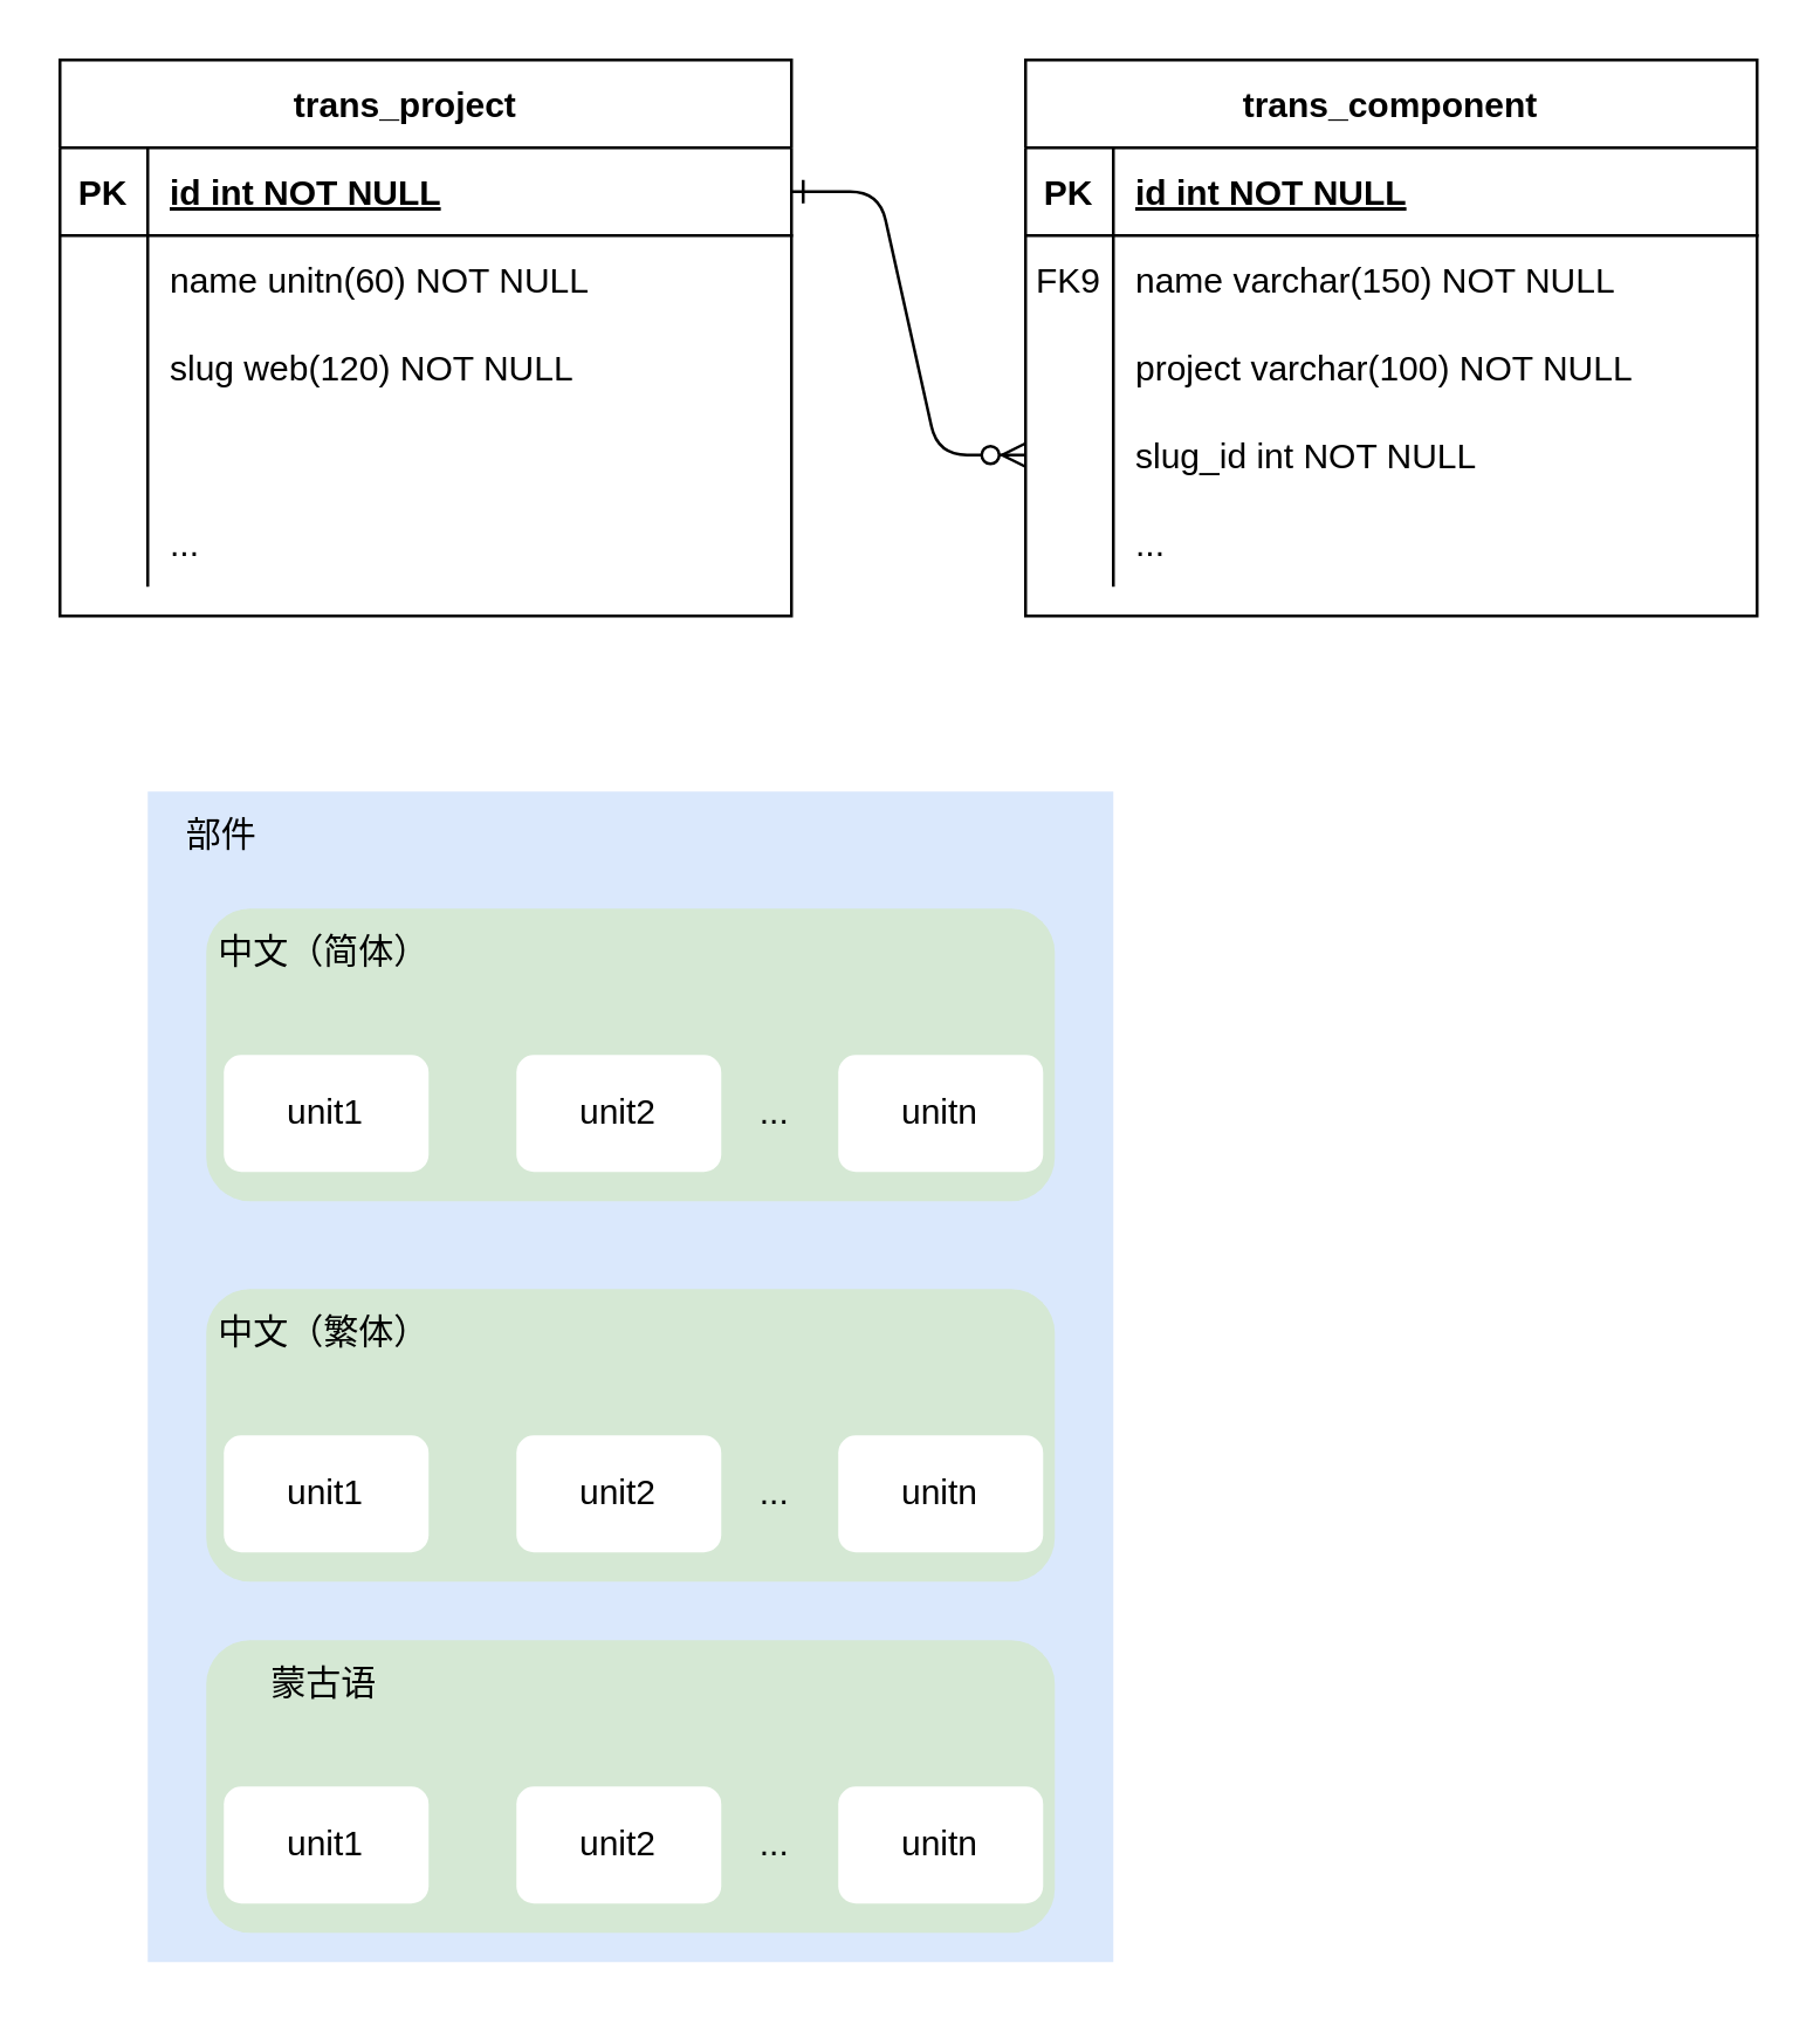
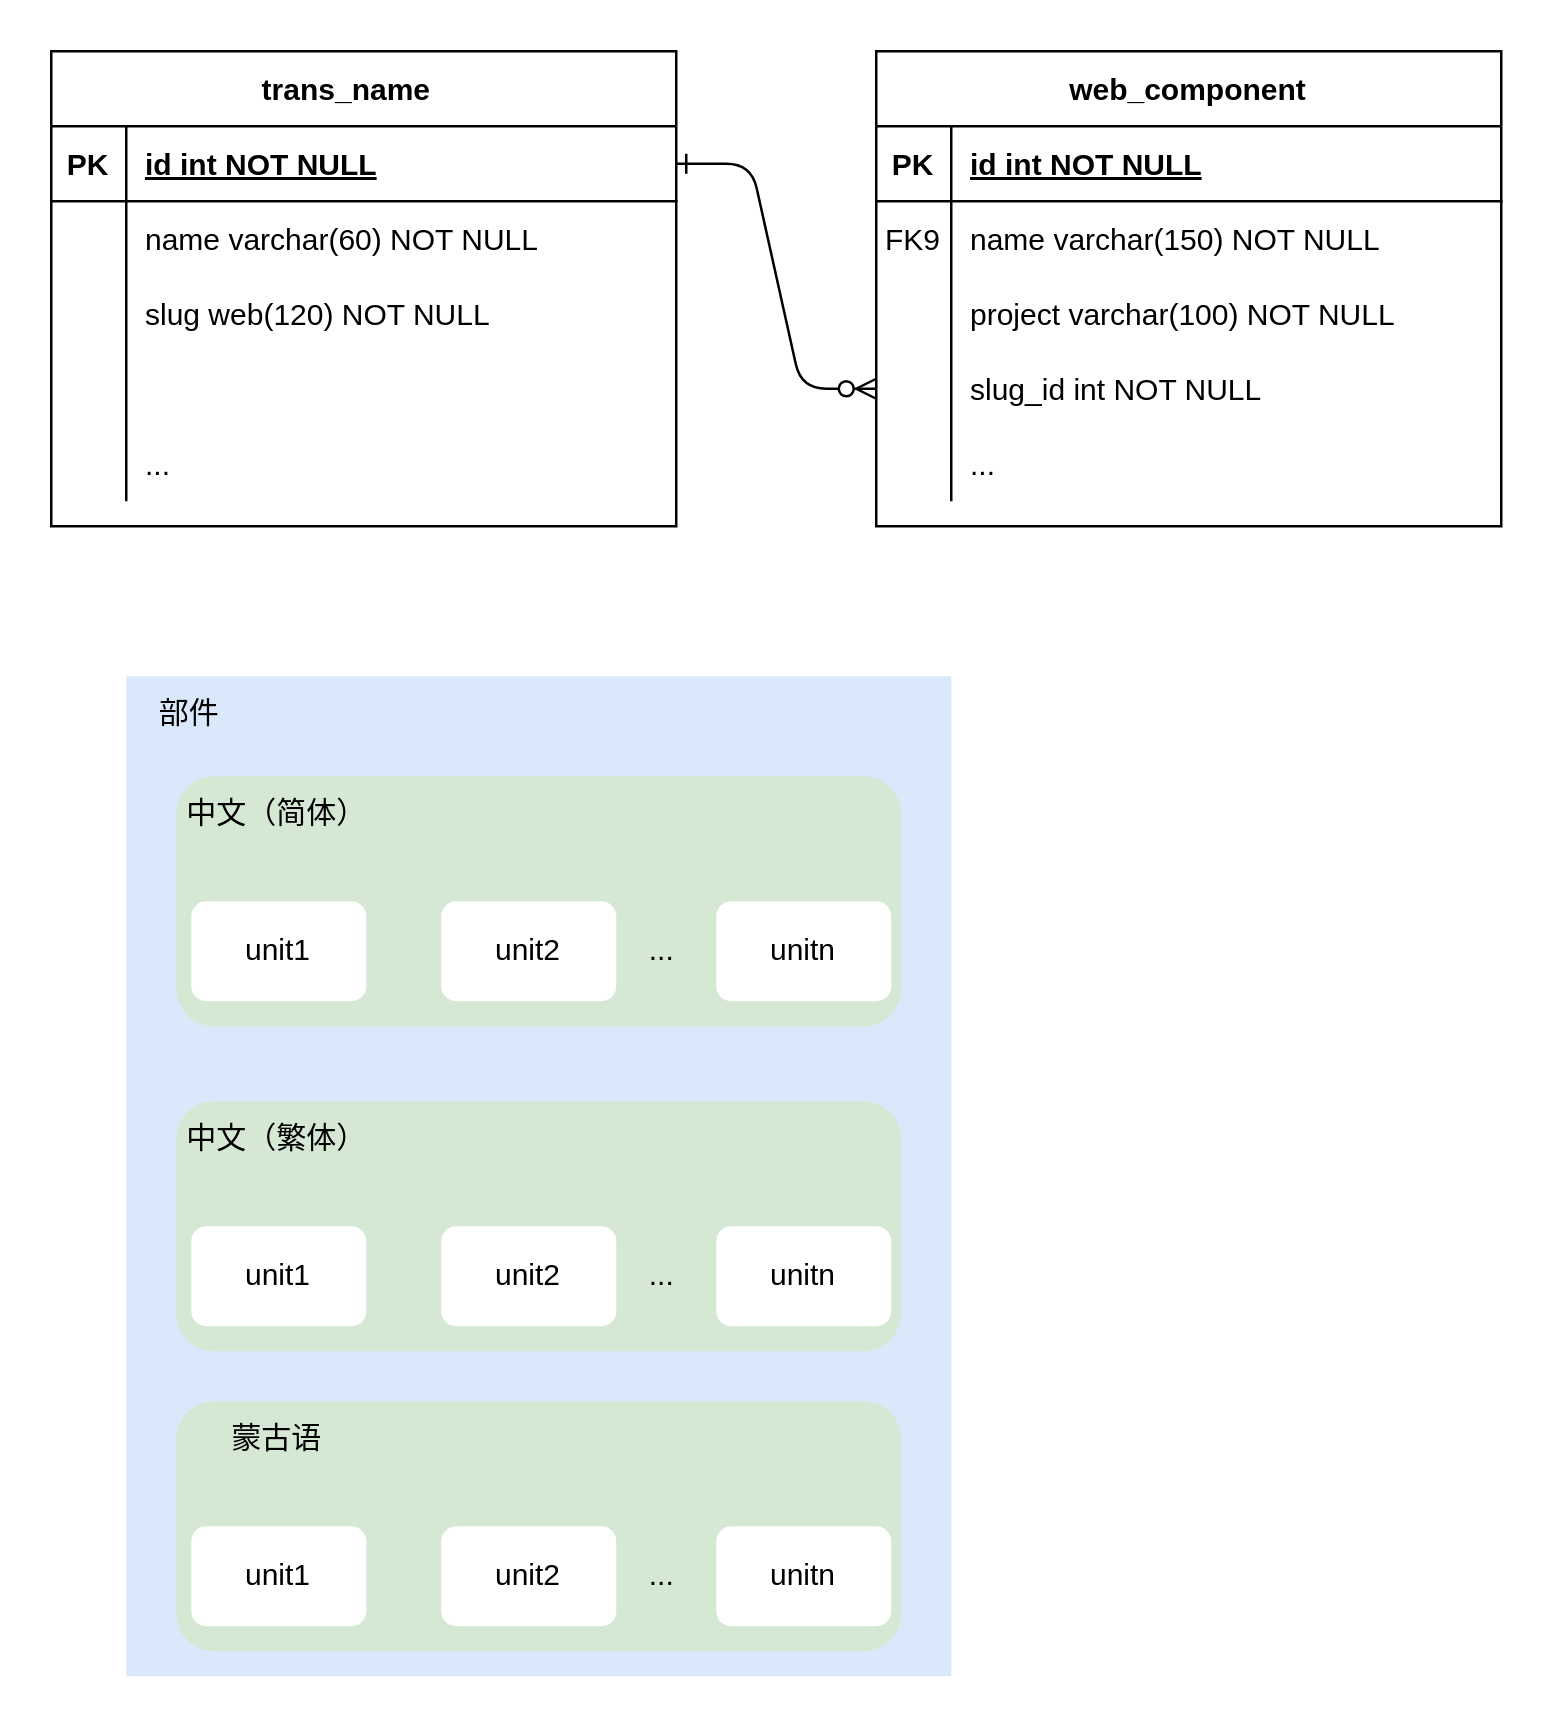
  <mxCell id="0" />
  <mxCell id="1" parent="0" />
  <mxCell id="2" value="" style="edgeStyle=entityRelationEdgeStyle;endArrow=ERzeroToMany;startArrow=ERone;endFill=1;startFill=0;entryX=0;entryY=0.5;entryDx=0;entryDy=0;" parent="1" source="20" target="13" edge="1"><mxGeometry width="100" height="100" relative="1" as="geometry"><mxPoint x="240" y="620" as="sourcePoint" /><mxPoint x="340" y="520" as="targetPoint" /></mxGeometry></mxCell>
- <mxCell id="3" value="trans_component" style="shape=table;startSize=30;container=1;collapsible=1;childLayout=tableLayout;fixedRows=1;rowLines=0;fontStyle=1;align=center;resizeLast=1;" parent="1" vertex="1"><mxGeometry x="350" y="20" width="250" height="190" as="geometry"><mxRectangle x="450" y="120" width="140" height="30" as="alternateBounds" /></mxGeometry></mxCell>
+ <mxCell id="3" value="web_component" style="shape=table;startSize=30;container=1;collapsible=1;childLayout=tableLayout;fixedRows=1;rowLines=0;fontStyle=1;align=center;resizeLast=1;" parent="1" vertex="1"><mxGeometry x="350" y="20" width="250" height="190" as="geometry"><mxRectangle x="450" y="120" width="140" height="30" as="alternateBounds" /></mxGeometry></mxCell>
  <mxCell id="4" value="" style="shape=partialRectangle;collapsible=0;dropTarget=0;pointerEvents=0;fillColor=none;points=[[0,0.5],[1,0.5]];portConstraint=eastwest;top=0;left=0;right=0;bottom=1;" parent="3" vertex="1"><mxGeometry y="30" width="250" height="30" as="geometry" /></mxCell>
  <mxCell id="5" value="PK" style="shape=partialRectangle;overflow=hidden;connectable=0;fillColor=none;top=0;left=0;bottom=0;right=0;fontStyle=1;" parent="4" vertex="1"><mxGeometry width="30" height="30" as="geometry"><mxRectangle width="30" height="30" as="alternateBounds" /></mxGeometry></mxCell>
  <mxCell id="6" value="id int NOT NULL " style="shape=partialRectangle;overflow=hidden;connectable=0;fillColor=none;top=0;left=0;bottom=0;right=0;align=left;spacingLeft=6;fontStyle=5;" parent="4" vertex="1"><mxGeometry x="30" width="220" height="30" as="geometry"><mxRectangle width="220" height="30" as="alternateBounds" /></mxGeometry></mxCell>
  <mxCell id="7" value="" style="shape=partialRectangle;collapsible=0;dropTarget=0;pointerEvents=0;fillColor=none;points=[[0,0.5],[1,0.5]];portConstraint=eastwest;top=0;left=0;right=0;bottom=0;" parent="3" vertex="1"><mxGeometry y="60" width="250" height="30" as="geometry" /></mxCell>
  <mxCell id="8" value="FK9" style="shape=partialRectangle;overflow=hidden;connectable=0;fillColor=none;top=0;left=0;bottom=0;right=0;" parent="7" vertex="1"><mxGeometry width="30" height="30" as="geometry"><mxRectangle width="30" height="30" as="alternateBounds" /></mxGeometry></mxCell>
  <mxCell id="9" value="name varchar(150) NOT NULL" style="shape=partialRectangle;overflow=hidden;connectable=0;fillColor=none;top=0;left=0;bottom=0;right=0;align=left;spacingLeft=6;" parent="7" vertex="1"><mxGeometry x="30" width="220" height="30" as="geometry"><mxRectangle width="220" height="30" as="alternateBounds" /></mxGeometry></mxCell>
  <mxCell id="10" value="" style="shape=partialRectangle;collapsible=0;dropTarget=0;pointerEvents=0;fillColor=none;points=[[0,0.5],[1,0.5]];portConstraint=eastwest;top=0;left=0;right=0;bottom=0;" parent="3" vertex="1"><mxGeometry y="90" width="250" height="30" as="geometry" /></mxCell>
  <mxCell id="11" value="" style="shape=partialRectangle;overflow=hidden;connectable=0;fillColor=none;top=0;left=0;bottom=0;right=0;" parent="10" vertex="1"><mxGeometry width="30" height="30" as="geometry"><mxRectangle width="30" height="30" as="alternateBounds" /></mxGeometry></mxCell>
  <mxCell id="12" value="project varchar(100) NOT NULL" style="shape=partialRectangle;overflow=hidden;connectable=0;fillColor=none;top=0;left=0;bottom=0;right=0;align=left;spacingLeft=6;" parent="10" vertex="1"><mxGeometry x="30" width="220" height="30" as="geometry"><mxRectangle width="220" height="30" as="alternateBounds" /></mxGeometry></mxCell>
  <mxCell id="13" value="" style="shape=partialRectangle;collapsible=0;dropTarget=0;pointerEvents=0;fillColor=none;points=[[0,0.5],[1,0.5]];portConstraint=eastwest;top=0;left=0;right=0;bottom=0;" vertex="1" parent="3"><mxGeometry y="120" width="250" height="30" as="geometry" /></mxCell>
  <mxCell id="14" value="" style="shape=partialRectangle;overflow=hidden;connectable=0;fillColor=none;top=0;left=0;bottom=0;right=0;" vertex="1" parent="13"><mxGeometry width="30" height="30" as="geometry"><mxRectangle width="30" height="30" as="alternateBounds" /></mxGeometry></mxCell>
  <mxCell id="15" value="slug_id int NOT NULL" style="shape=partialRectangle;overflow=hidden;connectable=0;fillColor=none;top=0;left=0;bottom=0;right=0;align=left;spacingLeft=6;" vertex="1" parent="13"><mxGeometry x="30" width="220" height="30" as="geometry"><mxRectangle width="220" height="30" as="alternateBounds" /></mxGeometry></mxCell>
  <mxCell id="16" value="" style="shape=partialRectangle;collapsible=0;dropTarget=0;pointerEvents=0;fillColor=none;points=[[0,0.5],[1,0.5]];portConstraint=eastwest;top=0;left=0;right=0;bottom=0;" vertex="1" parent="3"><mxGeometry y="150" width="250" height="30" as="geometry" /></mxCell>
  <mxCell id="17" value="" style="shape=partialRectangle;overflow=hidden;connectable=0;fillColor=none;top=0;left=0;bottom=0;right=0;" vertex="1" parent="16"><mxGeometry width="30" height="30" as="geometry"><mxRectangle width="30" height="30" as="alternateBounds" /></mxGeometry></mxCell>
  <mxCell id="18" value="..." style="shape=partialRectangle;overflow=hidden;connectable=0;fillColor=none;top=0;left=0;bottom=0;right=0;align=left;spacingLeft=6;" vertex="1" parent="16"><mxGeometry x="30" width="220" height="30" as="geometry"><mxRectangle width="220" height="30" as="alternateBounds" /></mxGeometry></mxCell>
- <mxCell id="19" value="trans_project    " style="shape=table;startSize=30;container=1;collapsible=1;childLayout=tableLayout;fixedRows=1;rowLines=0;fontStyle=1;align=center;resizeLast=1;" parent="1" vertex="1"><mxGeometry x="20" y="20" width="250" height="190" as="geometry" /></mxCell>
+ <mxCell id="19" value="trans_name    " style="shape=table;startSize=30;container=1;collapsible=1;childLayout=tableLayout;fixedRows=1;rowLines=0;fontStyle=1;align=center;resizeLast=1;" parent="1" vertex="1"><mxGeometry x="20" y="20" width="250" height="190" as="geometry" /></mxCell>
  <mxCell id="20" value="" style="shape=partialRectangle;collapsible=0;dropTarget=0;pointerEvents=0;fillColor=none;points=[[0,0.5],[1,0.5]];portConstraint=eastwest;top=0;left=0;right=0;bottom=1;" parent="19" vertex="1"><mxGeometry y="30" width="250" height="30" as="geometry" /></mxCell>
  <mxCell id="21" value="PK" style="shape=partialRectangle;overflow=hidden;connectable=0;fillColor=none;top=0;left=0;bottom=0;right=0;fontStyle=1;" parent="20" vertex="1"><mxGeometry width="30" height="30" as="geometry"><mxRectangle width="30" height="30" as="alternateBounds" /></mxGeometry></mxCell>
  <mxCell id="22" value="id int NOT NULL " style="shape=partialRectangle;overflow=hidden;connectable=0;fillColor=none;top=0;left=0;bottom=0;right=0;align=left;spacingLeft=6;fontStyle=5;" parent="20" vertex="1"><mxGeometry x="30" width="220" height="30" as="geometry"><mxRectangle width="220" height="30" as="alternateBounds" /></mxGeometry></mxCell>
  <mxCell id="23" value="" style="shape=partialRectangle;collapsible=0;dropTarget=0;pointerEvents=0;fillColor=none;points=[[0,0.5],[1,0.5]];portConstraint=eastwest;top=0;left=0;right=0;bottom=0;" vertex="1" parent="19"><mxGeometry y="60" width="250" height="30" as="geometry" /></mxCell>
  <mxCell id="24" value="" style="shape=partialRectangle;overflow=hidden;connectable=0;fillColor=none;top=0;left=0;bottom=0;right=0;" vertex="1" parent="23"><mxGeometry width="30" height="30" as="geometry"><mxRectangle width="30" height="30" as="alternateBounds" /></mxGeometry></mxCell>
- <mxCell id="25" value="name unitn(60) NOT NULL" style="shape=partialRectangle;overflow=hidden;connectable=0;fillColor=none;top=0;left=0;bottom=0;right=0;align=left;spacingLeft=6;" vertex="1" parent="23"><mxGeometry x="30" width="220" height="30" as="geometry"><mxRectangle width="220" height="30" as="alternateBounds" /></mxGeometry></mxCell>
+ <mxCell id="25" value="name varchar(60) NOT NULL" style="shape=partialRectangle;overflow=hidden;connectable=0;fillColor=none;top=0;left=0;bottom=0;right=0;align=left;spacingLeft=6;" vertex="1" parent="23"><mxGeometry x="30" width="220" height="30" as="geometry"><mxRectangle width="220" height="30" as="alternateBounds" /></mxGeometry></mxCell>
  <mxCell id="26" value="" style="shape=partialRectangle;collapsible=0;dropTarget=0;pointerEvents=0;fillColor=none;points=[[0,0.5],[1,0.5]];portConstraint=eastwest;top=0;left=0;right=0;bottom=0;" vertex="1" parent="19"><mxGeometry y="90" width="250" height="30" as="geometry" /></mxCell>
  <mxCell id="27" value="" style="shape=partialRectangle;overflow=hidden;connectable=0;fillColor=none;top=0;left=0;bottom=0;right=0;" vertex="1" parent="26"><mxGeometry width="30" height="30" as="geometry"><mxRectangle width="30" height="30" as="alternateBounds" /></mxGeometry></mxCell>
  <mxCell id="28" value="slug web(120) NOT NULL" style="shape=partialRectangle;overflow=hidden;connectable=0;fillColor=none;top=0;left=0;bottom=0;right=0;align=left;spacingLeft=6;" vertex="1" parent="26"><mxGeometry x="30" width="220" height="30" as="geometry"><mxRectangle width="220" height="30" as="alternateBounds" /></mxGeometry></mxCell>
  <mxCell id="29" value="" style="shape=partialRectangle;collapsible=0;dropTarget=0;pointerEvents=0;fillColor=none;points=[[0,0.5],[1,0.5]];portConstraint=eastwest;top=0;left=0;right=0;bottom=0;" vertex="1" parent="19"><mxGeometry y="120" width="250" height="30" as="geometry" /></mxCell>
  <mxCell id="30" value="" style="shape=partialRectangle;overflow=hidden;connectable=0;fillColor=none;top=0;left=0;bottom=0;right=0;" vertex="1" parent="29"><mxGeometry width="30" height="30" as="geometry"><mxRectangle width="30" height="30" as="alternateBounds" /></mxGeometry></mxCell>
  <mxCell id="31" value="" style="shape=partialRectangle;collapsible=0;dropTarget=0;pointerEvents=0;fillColor=none;points=[[0,0.5],[1,0.5]];portConstraint=eastwest;top=0;left=0;right=0;bottom=0;" parent="19" vertex="1"><mxGeometry y="150" width="250" height="30" as="geometry" /></mxCell>
  <mxCell id="32" value="" style="shape=partialRectangle;overflow=hidden;connectable=0;fillColor=none;top=0;left=0;bottom=0;right=0;" parent="31" vertex="1"><mxGeometry width="30" height="30" as="geometry"><mxRectangle width="30" height="30" as="alternateBounds" /></mxGeometry></mxCell>
  <mxCell id="33" value="..." style="shape=partialRectangle;overflow=hidden;connectable=0;fillColor=none;top=0;left=0;bottom=0;right=0;align=left;spacingLeft=6;" parent="31" vertex="1"><mxGeometry x="30" width="220" height="30" as="geometry"><mxRectangle width="220" height="30" as="alternateBounds" /></mxGeometry></mxCell>
  <mxCell id="34" value="" style="group" vertex="1" connectable="0" parent="1"><mxGeometry x="50" y="270" width="330" height="400" as="geometry" /></mxCell>
  <mxCell id="35" value="" style="rounded=0;whiteSpace=wrap;html=1;fillColor=#dae8fc;strokeColor=none;" vertex="1" parent="34"><mxGeometry width="330" height="400" as="geometry" /></mxCell>
  <mxCell id="36" value="" style="group" vertex="1" connectable="0" parent="34"><mxGeometry x="10" y="40" width="300" height="100" as="geometry" /></mxCell>
  <mxCell id="37" value="" style="rounded=1;whiteSpace=wrap;html=1;fillColor=#d5e8d4;strokeColor=none;" vertex="1" parent="36"><mxGeometry x="10" width="290" height="100" as="geometry" /></mxCell>
  <mxCell id="38" value="" style="group" vertex="1" connectable="0" parent="36"><mxGeometry x="16" y="50" width="280" height="40" as="geometry" /></mxCell>
  <mxCell id="39" value="unit1" style="rounded=1;whiteSpace=wrap;html=1;strokeColor=none;" vertex="1" parent="38"><mxGeometry width="70" height="40" as="geometry" /></mxCell>
  <mxCell id="40" value="unit2" style="rounded=1;whiteSpace=wrap;html=1;strokeColor=none;" vertex="1" parent="38"><mxGeometry x="100" width="70" height="40" as="geometry" /></mxCell>
  <mxCell id="41" value="unitn" style="rounded=1;whiteSpace=wrap;html=1;strokeColor=none;" vertex="1" parent="38"><mxGeometry x="210" width="70" height="40" as="geometry" /></mxCell>
  <mxCell id="42" value="..." style="text;html=1;align=center;verticalAlign=middle;resizable=0;points=[];autosize=1;strokeColor=none;fillColor=none;" vertex="1" parent="38"><mxGeometry x="173" y="5" width="30" height="30" as="geometry" /></mxCell>
  <mxCell id="43" value="中文（简体）" style="text;html=1;align=center;verticalAlign=middle;resizable=0;points=[];autosize=1;strokeColor=none;fillColor=none;" vertex="1" parent="36"><mxGeometry width="100" height="30" as="geometry" /></mxCell>
  <mxCell id="44" value="" style="group" vertex="1" connectable="0" parent="34"><mxGeometry x="10" y="170" width="300" height="100" as="geometry" /></mxCell>
  <mxCell id="45" value="" style="rounded=1;whiteSpace=wrap;html=1;fillColor=#d5e8d4;strokeColor=none;" vertex="1" parent="44"><mxGeometry x="10" width="290" height="100" as="geometry" /></mxCell>
  <mxCell id="46" value="" style="group" vertex="1" connectable="0" parent="44"><mxGeometry x="16" y="50" width="280" height="40" as="geometry" /></mxCell>
  <mxCell id="47" value="unit1" style="rounded=1;whiteSpace=wrap;html=1;strokeColor=none;" vertex="1" parent="46"><mxGeometry width="70" height="40" as="geometry" /></mxCell>
  <mxCell id="48" value="unit2" style="rounded=1;whiteSpace=wrap;html=1;strokeColor=none;" vertex="1" parent="46"><mxGeometry x="100" width="70" height="40" as="geometry" /></mxCell>
  <mxCell id="49" value="unitn" style="rounded=1;whiteSpace=wrap;html=1;strokeColor=none;" vertex="1" parent="46"><mxGeometry x="210" width="70" height="40" as="geometry" /></mxCell>
  <mxCell id="50" value="..." style="text;html=1;align=center;verticalAlign=middle;resizable=0;points=[];autosize=1;strokeColor=none;fillColor=none;" vertex="1" parent="46"><mxGeometry x="173" y="5" width="30" height="30" as="geometry" /></mxCell>
  <mxCell id="51" value="中文（繁体）" style="text;html=1;align=center;verticalAlign=middle;resizable=0;points=[];autosize=1;strokeColor=none;fillColor=none;" vertex="1" parent="44"><mxGeometry width="100" height="30" as="geometry" /></mxCell>
  <mxCell id="52" value="" style="group" vertex="1" connectable="0" parent="34"><mxGeometry x="10" y="290" width="300" height="100" as="geometry" /></mxCell>
  <mxCell id="53" value="" style="rounded=1;whiteSpace=wrap;html=1;fillColor=#d5e8d4;strokeColor=none;" vertex="1" parent="52"><mxGeometry x="10" width="290" height="100" as="geometry" /></mxCell>
  <mxCell id="54" value="" style="group" vertex="1" connectable="0" parent="52"><mxGeometry x="16" y="50" width="280" height="40" as="geometry" /></mxCell>
  <mxCell id="55" value="unit1" style="rounded=1;whiteSpace=wrap;html=1;strokeColor=none;" vertex="1" parent="54"><mxGeometry width="70" height="40" as="geometry" /></mxCell>
  <mxCell id="56" value="unit2" style="rounded=1;whiteSpace=wrap;html=1;strokeColor=none;" vertex="1" parent="54"><mxGeometry x="100" width="70" height="40" as="geometry" /></mxCell>
  <mxCell id="57" value="unitn" style="rounded=1;whiteSpace=wrap;html=1;strokeColor=none;" vertex="1" parent="54"><mxGeometry x="210" width="70" height="40" as="geometry" /></mxCell>
  <mxCell id="58" value="..." style="text;html=1;align=center;verticalAlign=middle;resizable=0;points=[];autosize=1;strokeColor=none;fillColor=none;" vertex="1" parent="54"><mxGeometry x="173" y="5" width="30" height="30" as="geometry" /></mxCell>
  <mxCell id="59" value="蒙古语" style="text;html=1;align=center;verticalAlign=middle;resizable=0;points=[];autosize=1;strokeColor=none;fillColor=none;" vertex="1" parent="52"><mxGeometry x="20" width="60" height="30" as="geometry" /></mxCell>
  <mxCell id="60" value="部件" style="text;html=1;align=center;verticalAlign=middle;resizable=0;points=[];autosize=1;strokeColor=none;fillColor=none;" vertex="1" parent="34"><mxGeometry width="50" height="30" as="geometry" /></mxCell>
